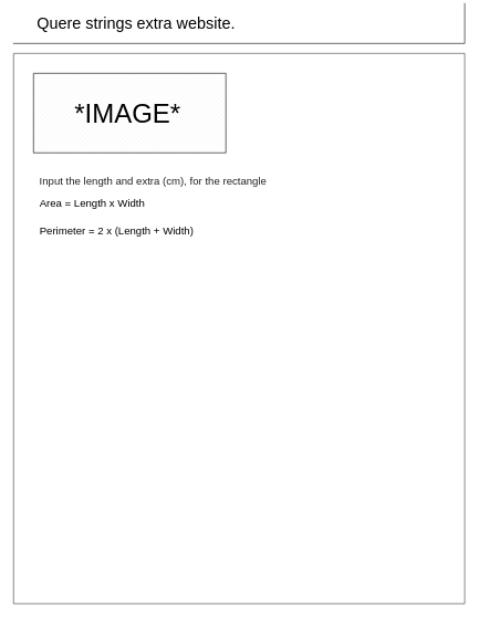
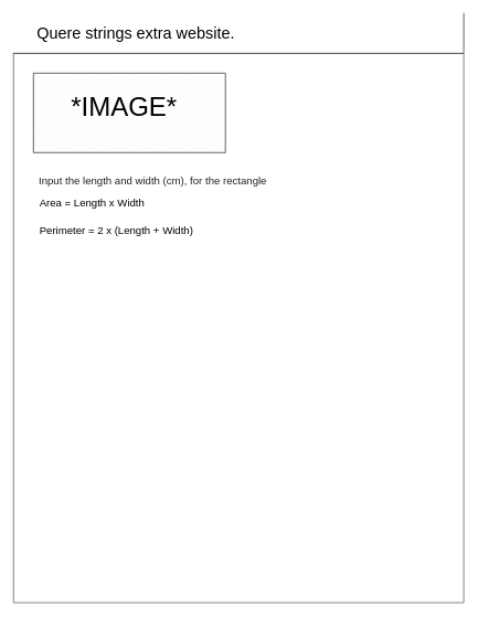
  <mxCell id="0" />
  <mxCell id="1" parent="0" />
  <mxCell id="2" value="" style="verticalLabelPosition=bottom;verticalAlign=top;html=1;shape=mxgraph.basic.rect;fillColor2=none;strokeWidth=1;size=20;indent=5;fillColor=#FFFFFF;strokeColor=#36393d;" parent="1" vertex="1"><mxGeometry x="20" y="80" width="680" height="830" as="geometry" /></mxCell>
- <mxCell id="3" value="&lt;p style=&quot;line-height: 1.2&quot;&gt;&lt;span style=&quot;font-size: 24px&quot;&gt;&amp;nbsp; &amp;nbsp; &amp;nbsp;Quere strings extra website.&lt;/span&gt;&lt;/p&gt;" style="shape=partialRectangle;whiteSpace=wrap;html=1;top=0;left=0;fillColor=#FFFFFF;align=left;fontColor=#000000;strokeColor=#000000;" parent="1" vertex="1"><mxGeometry x="20" y="5" width="680" height="60" as="geometry" /></mxCell>
+ <mxCell id="3" value="&lt;p style=&quot;line-height: 1.2&quot;&gt;&lt;span style=&quot;font-size: 24px&quot;&gt;&amp;nbsp; &amp;nbsp; &amp;nbsp;Quere strings extra website.&lt;/span&gt;&lt;/p&gt;" style="shape=partialRectangle;whiteSpace=wrap;html=1;top=0;left=0;fillColor=#FFFFFF;align=left;fontColor=#000000;strokeColor=#000000;" parent="1" vertex="1"><mxGeometry x="20" y="20" width="680" height="60" as="geometry" /></mxCell>
  <mxCell id="4" value="" style="verticalLabelPosition=bottom;verticalAlign=top;html=1;shape=mxgraph.basic.patternFillRect;fillStyle=diagGrid;step=5;fillStrokeWidth=0.2;fillStrokeColor=#dddddd;" parent="1" vertex="1"><mxGeometry x="50" y="110" width="290" height="120" as="geometry" /></mxCell>
- <mxCell id="5" value="&lt;font face=&quot;helvetica, arial, sans-serif&quot; color=&quot;#000000&quot; style=&quot;font-size: 40px&quot;&gt;*IMAGE*&lt;/font&gt;" style="text;whiteSpace=wrap;html=1;fontSize=24;strokeWidth=22;" parent="1" vertex="1"><mxGeometry x="110" y="140" width="190" height="90" as="geometry" /></mxCell>
- <mxCell id="6" value="&lt;span style=&quot;color: rgba(0 , 0 , 0 , 0.87) ; font-family: &amp;#34;helvetica&amp;#34; , &amp;#34;arial&amp;#34; , sans-serif&quot;&gt;&lt;font style=&quot;font-size: 16px&quot;&gt;Input the length and extra (cm), for the rectangle&lt;/font&gt;&lt;/span&gt;" style="text;html=1;resizable=0;autosize=1;align=center;verticalAlign=middle;points=[];fillColor=none;strokeColor=none;rounded=0;fontSize=35;" parent="1" vertex="1"><mxGeometry x="50" y="240" width="360" height="50" as="geometry" /></mxCell>
+ <mxCell id="5" value="&lt;font face=&quot;helvetica, arial, sans-serif&quot; color=&quot;#000000&quot; style=&quot;font-size: 40px&quot;&gt;*IMAGE*&lt;/font&gt;" style="text;whiteSpace=wrap;html=1;fontSize=24;strokeWidth=22;" parent="1" vertex="1"><mxGeometry x="105" y="130" width="190" height="90" as="geometry" /></mxCell>
+ <mxCell id="6" value="&lt;span style=&quot;color: rgba(0 , 0 , 0 , 0.87) ; font-family: &amp;#34;helvetica&amp;#34; , &amp;#34;arial&amp;#34; , sans-serif&quot;&gt;&lt;font style=&quot;font-size: 16px&quot;&gt;Input the length and width (cm), for the rectangle&lt;/font&gt;&lt;/span&gt;" style="text;html=1;resizable=0;autosize=1;align=center;verticalAlign=middle;points=[];fillColor=none;strokeColor=none;rounded=0;fontSize=35;" parent="1" vertex="1"><mxGeometry x="50" y="240" width="360" height="50" as="geometry" /></mxCell>
  <mxCell id="7" value="&lt;div style=&quot;text-align: left&quot;&gt;&lt;font color=&quot;#000000&quot; face=&quot;helvetica, arial, sans-serif&quot;&gt;&lt;span style=&quot;font-size: 16px&quot;&gt;Area = Length x Width&lt;/span&gt;&lt;/font&gt;&lt;/div&gt;&lt;div style=&quot;text-align: left&quot;&gt;&lt;font color=&quot;#000000&quot; face=&quot;helvetica, arial, sans-serif&quot;&gt;&lt;span style=&quot;font-size: 16px&quot;&gt;Perimeter = 2 x (Length + Width)&lt;/span&gt;&lt;/font&gt;&lt;/div&gt;" style="text;html=1;resizable=0;autosize=1;align=center;verticalAlign=middle;points=[];fillColor=none;strokeColor=none;rounded=0;fontSize=35;" parent="1" vertex="1"><mxGeometry x="50" y="270" width="250" height="100" as="geometry" /></mxCell>
